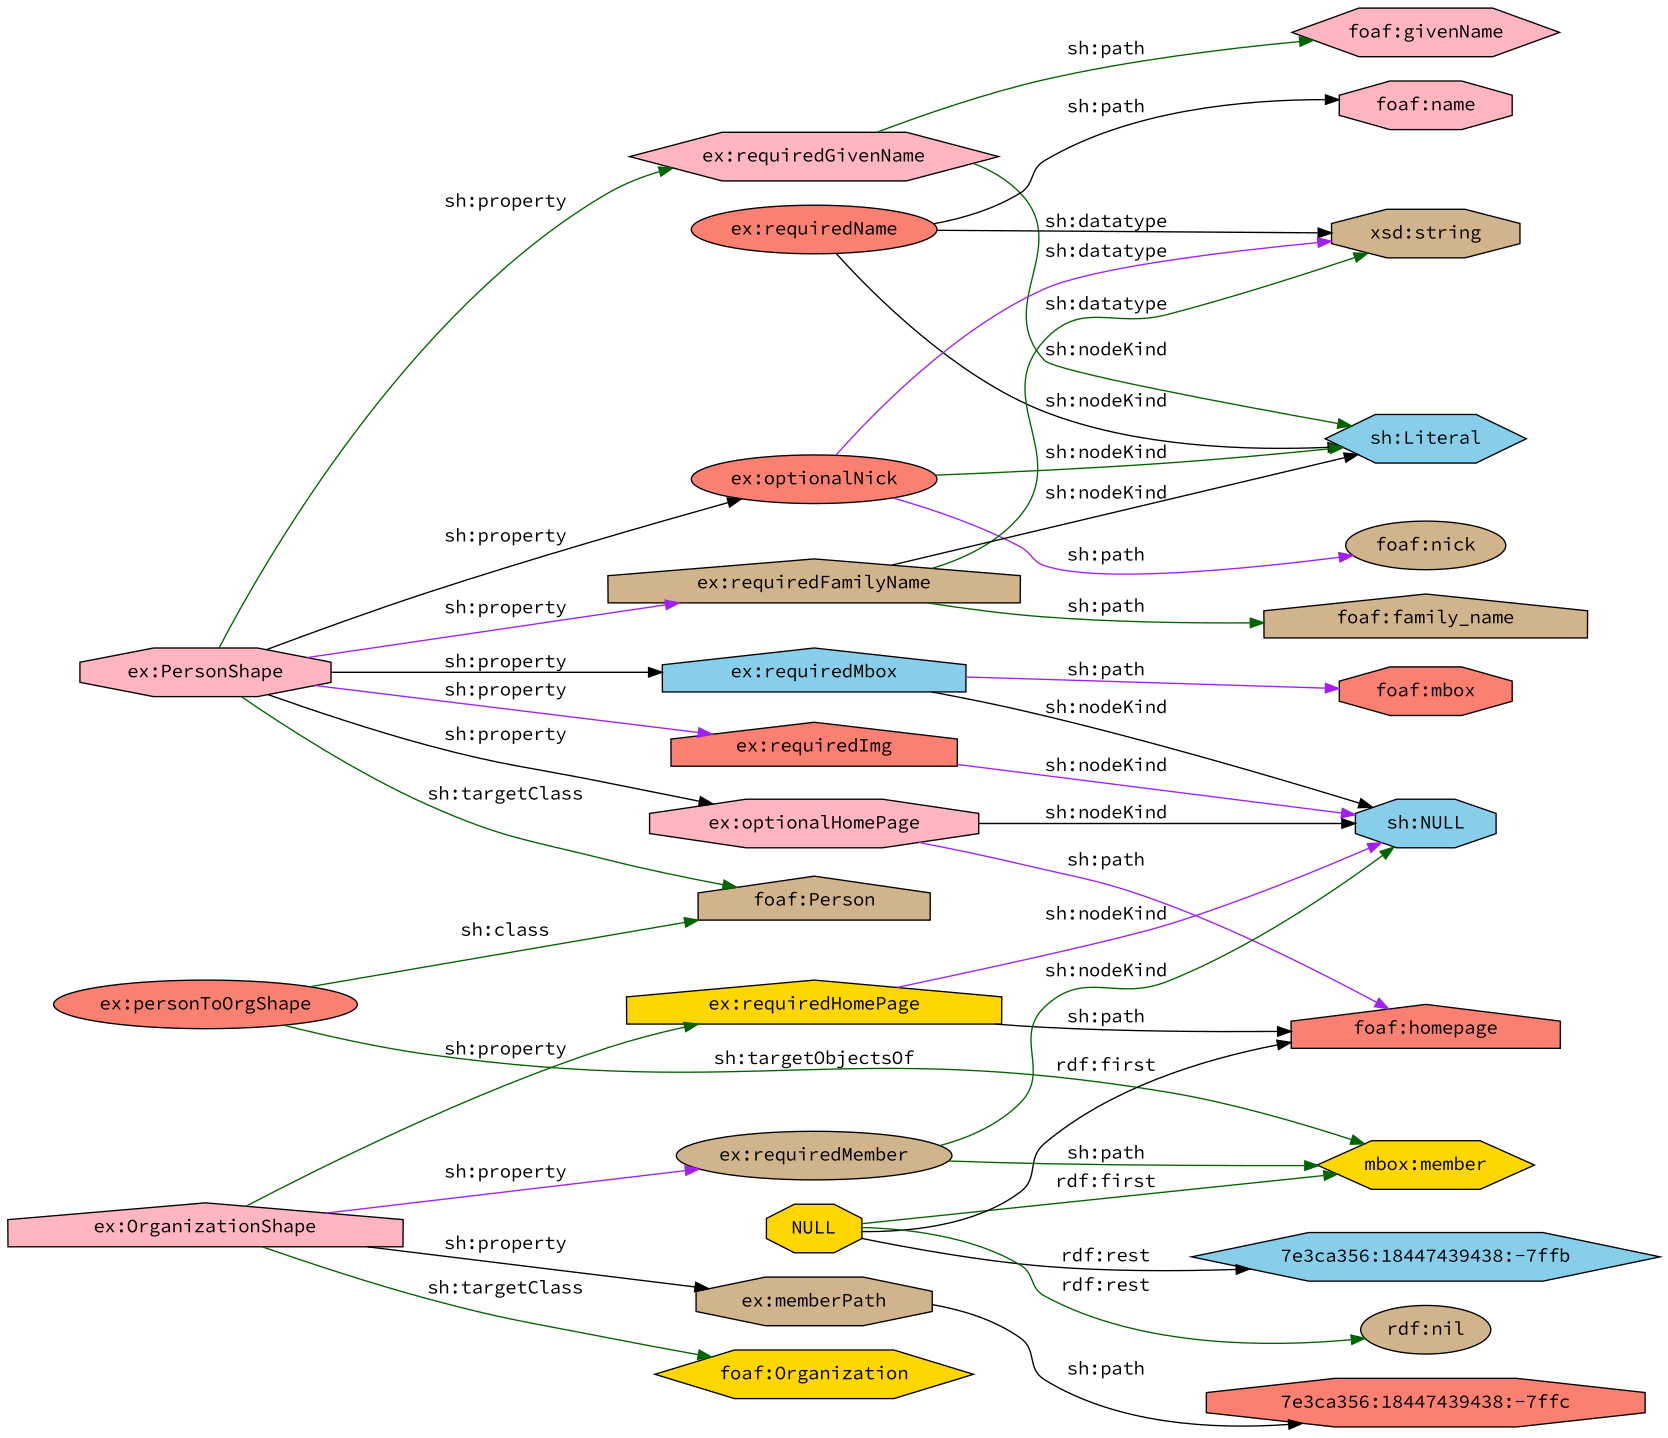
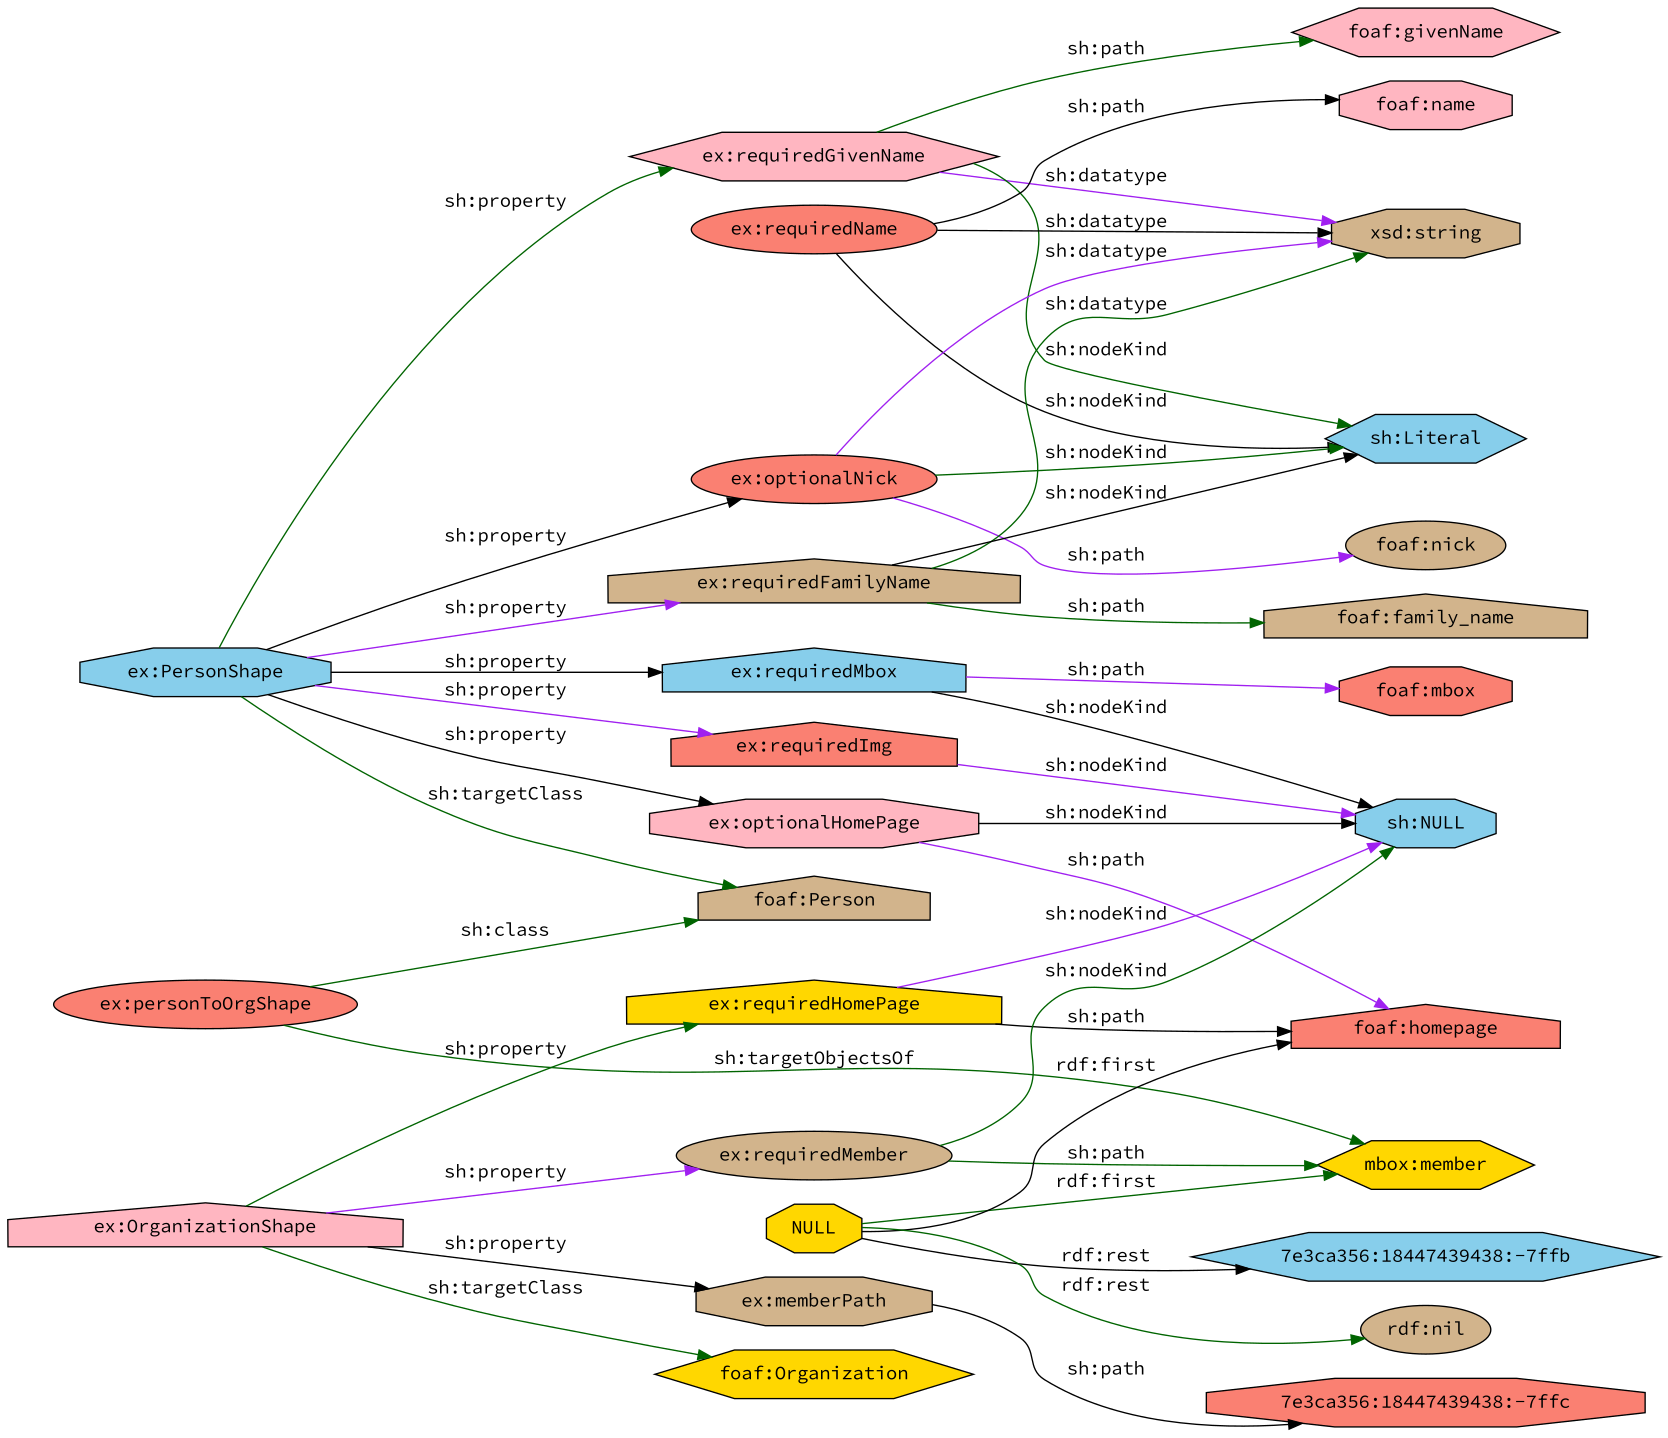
  digraph {
    fontname="Source Code Pro"
    rankdir=LR
    node [fillcolor=tan fontname="Source Code Pro" shape=octagon style=filled]
    edge [color=darkgreen fontname="Source Code Pro"]
    "ex:personToOrgShape" [fillcolor=salmon shape=ellipse]
    "foaf:Person" [shape=house]
    n3 [fillcolor=gold label="mbox:member" shape=hexagon]
    "ex:requiredGivenName" [fillcolor=lightpink shape=hexagon]
    "xsd:string"
    "sh:Literal" [fillcolor=skyblue shape=hexagon]
    "foaf:givenName" [fillcolor=lightpink shape=hexagon]
    "ex:requiredHomePage" [fillcolor=gold shape=house]
    n9 [fillcolor=skyblue label="sh:NULL"]
    "foaf:homepage" [fillcolor=salmon shape=house]
    "ex:requiredName" [fillcolor=salmon shape=ellipse]
    "foaf:name" [fillcolor=lightpink]
    "ex:requiredImg" [fillcolor=salmon shape=house]
-   "ex:PersonShape" [fillcolor=lightpink]
+   "ex:PersonShape" [fillcolor=skyblue]
    "ex:optionalNick" [fillcolor=salmon shape=ellipse]
    "ex:optionalHomePage" [fillcolor=lightpink]
    "ex:requiredMbox" [fillcolor=skyblue shape=house]
    "ex:requiredFamilyName" [shape=house]
    "foaf:nick" [shape=ellipse]
    "foaf:mbox" [fillcolor=salmon]
    "foaf:family_name" [shape=house]
    "7e3ca356:18447439438:-7ffc" [fillcolor=salmon]
    "ex:memberPath"
    "ex:OrganizationShape" [fillcolor=lightpink shape=house]
    "ex:requiredMember" [shape=ellipse]
    "foaf:Organization" [fillcolor=gold shape=hexagon]
    NULL [fillcolor=gold]
    "7e3ca356:18447439438:-7ffb" [fillcolor=skyblue shape=hexagon]
    "rdf:nil" [shape=ellipse]
    "ex:personToOrgShape" -> "foaf:Person" [label="sh:class"]
    "ex:personToOrgShape" -> n3 [label="sh:targetObjectsOf"]
+   "ex:requiredGivenName" -> "xsd:string" [color=purple label="sh:datatype"]
    "ex:requiredGivenName" -> "sh:Literal" [label="sh:nodeKind"]
    "ex:requiredGivenName" -> "foaf:givenName" [label="sh:path"]
    "ex:requiredHomePage" -> n9 [color=purple label="sh:nodeKind"]
    "ex:requiredHomePage" -> "foaf:homepage" [color=black label="sh:path"]
    "ex:requiredName" -> "xsd:string" [color=black label="sh:datatype"]
    "ex:requiredName" -> "sh:Literal" [color=black label="sh:nodeKind"]
    "ex:requiredName" -> "foaf:name" [color=black label="sh:path"]
    "ex:requiredImg" -> n9 [color=purple label="sh:nodeKind"]
    "ex:PersonShape" -> "foaf:Person" [label="sh:targetClass"]
    "ex:PersonShape" -> "ex:requiredGivenName" [label="sh:property"]
    "ex:PersonShape" -> "ex:requiredImg" [color=purple label="sh:property"]
    "ex:PersonShape" -> "ex:optionalNick" [color=black label="sh:property"]
    "ex:PersonShape" -> "ex:optionalHomePage" [color=black label="sh:property"]
    "ex:PersonShape" -> "ex:requiredMbox" [color=black label="sh:property"]
    "ex:PersonShape" -> "ex:requiredFamilyName" [color=purple label="sh:property"]
    "ex:optionalNick" -> "xsd:string" [color=purple label="sh:datatype"]
    "ex:optionalNick" -> "sh:Literal" [label="sh:nodeKind"]
    "ex:optionalNick" -> "foaf:nick" [color=purple label="sh:path"]
    "ex:optionalHomePage" -> n9 [color=black label="sh:nodeKind"]
    "ex:optionalHomePage" -> "foaf:homepage" [color=purple label="sh:path"]
    "ex:requiredMbox" -> n9 [color=black label="sh:nodeKind"]
    "ex:requiredMbox" -> "foaf:mbox" [color=purple label="sh:path"]
    "ex:requiredFamilyName" -> "xsd:string" [label="sh:datatype"]
    "ex:requiredFamilyName" -> "sh:Literal" [color=black label="sh:nodeKind"]
    "ex:requiredFamilyName" -> "foaf:family_name" [label="sh:path"]
    "ex:memberPath" -> "7e3ca356:18447439438:-7ffc" [color=black label="sh:path"]
    "ex:OrganizationShape" -> "ex:requiredHomePage" [label="sh:property"]
    "ex:OrganizationShape" -> "ex:memberPath" [color=black label="sh:property"]
    "ex:OrganizationShape" -> "ex:requiredMember" [color=purple label="sh:property"]
    "ex:OrganizationShape" -> "foaf:Organization" [label="sh:targetClass"]
    "ex:requiredMember" -> n3 [label="sh:path"]
    "ex:requiredMember" -> n9 [label="sh:nodeKind"]
    NULL -> n3 [label="rdf:first"]
    NULL -> "foaf:homepage" [color=black label="rdf:first"]
    NULL -> "7e3ca356:18447439438:-7ffb" [color=black label="rdf:rest"]
    NULL -> "rdf:nil" [label="rdf:rest"]
  }
